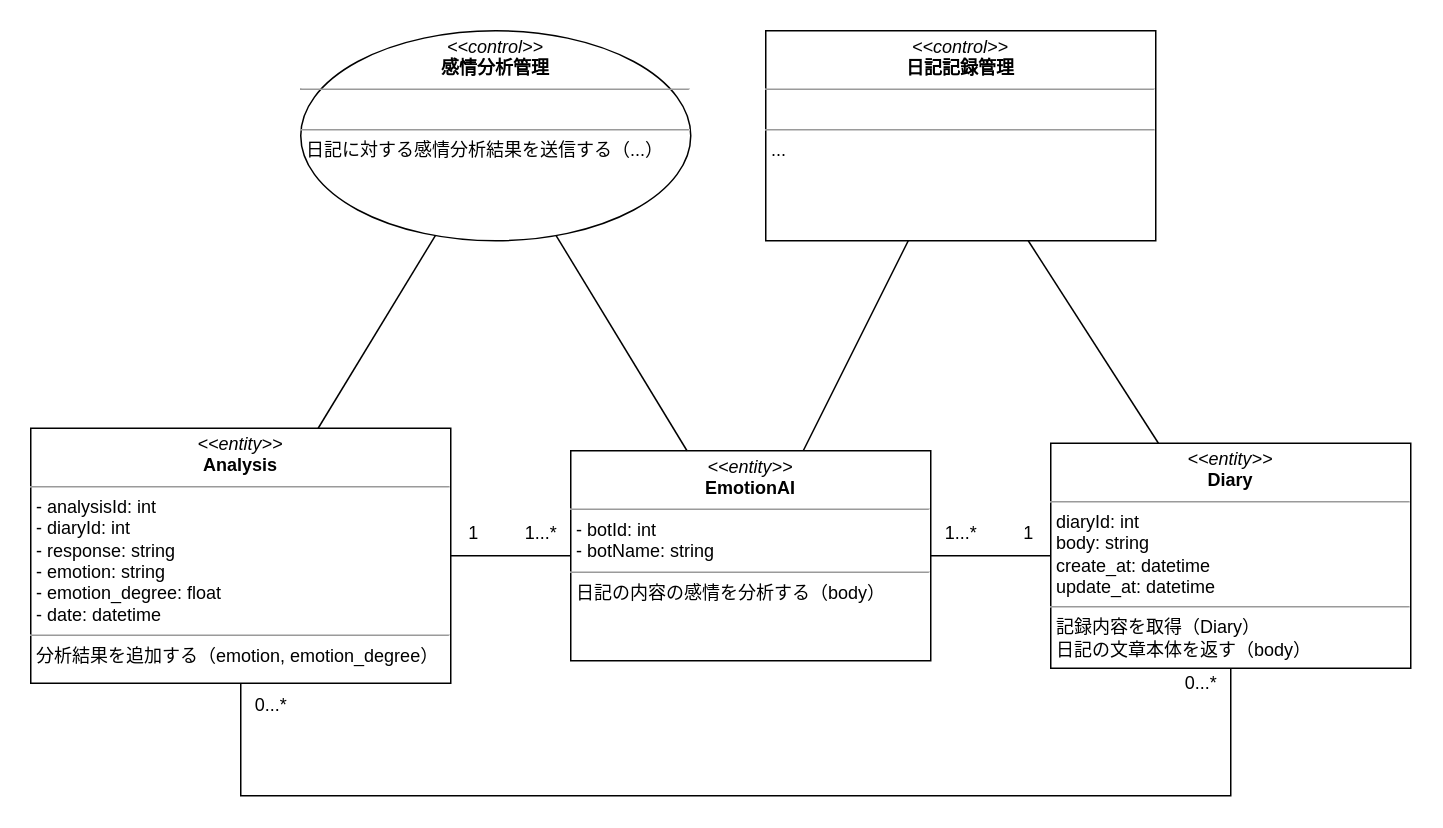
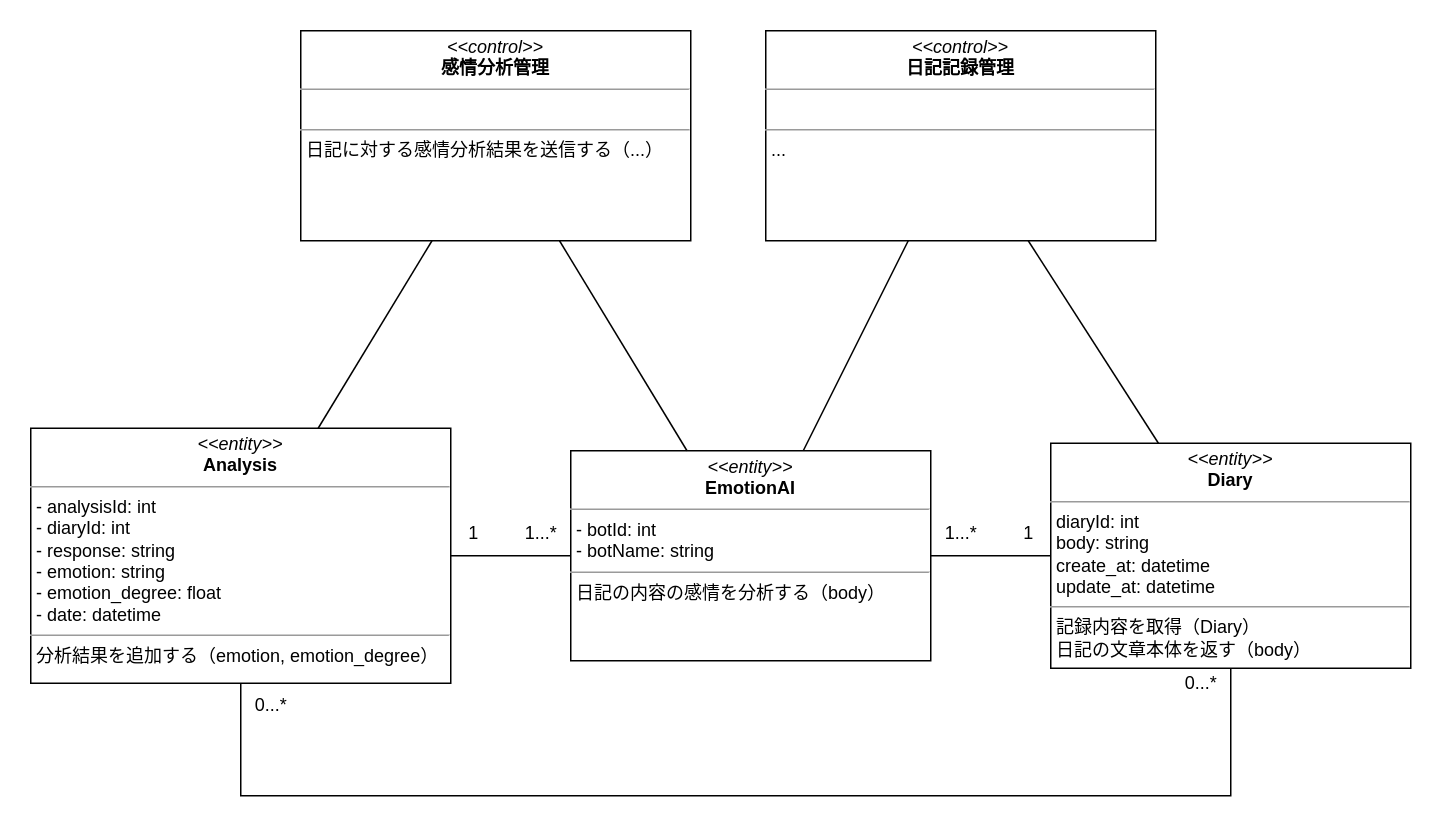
  <mxCell id="0" />
  <mxCell id="1" parent="0" />
  <mxCell id="2" style="edgeStyle=none;rounded=0;html=1;endArrow=none;endFill=0;" parent="1" source="4" target="5" edge="1"><mxGeometry relative="1" as="geometry" /></mxCell>
  <mxCell id="3" style="edgeStyle=none;html=1;endArrow=none;endFill=0;" parent="1" source="4" target="7" edge="1"><mxGeometry relative="1" as="geometry" /></mxCell>
  <mxCell id="4" value="&lt;p style=&quot;margin:0px;margin-top:4px;text-align:center;&quot;&gt;&lt;i&gt;&amp;lt;&amp;lt;control&amp;gt;&amp;gt;&lt;/i&gt;&lt;br&gt;&lt;b&gt;日記記録管理&lt;/b&gt;&lt;/p&gt;&lt;hr size=&quot;1&quot;&gt;&lt;p style=&quot;margin:0px;margin-left:4px;&quot;&gt;&lt;br&gt;&lt;/p&gt;&lt;hr size=&quot;1&quot;&gt;&lt;p style=&quot;margin:0px;margin-left:4px;&quot;&gt;...&lt;/p&gt;" style="verticalAlign=top;align=left;overflow=fill;fontSize=12;fontFamily=Helvetica;html=1;" parent="1" vertex="1"><mxGeometry x="510" y="20" width="260" height="140" as="geometry" /></mxCell>
  <mxCell id="5" value="&lt;p style=&quot;margin:0px;margin-top:4px;text-align:center;&quot;&gt;&lt;i&gt;&amp;lt;&amp;lt;entity&amp;gt;&amp;gt;&lt;/i&gt;&lt;br&gt;&lt;b&gt;Diary&lt;/b&gt;&lt;/p&gt;&lt;hr size=&quot;1&quot;&gt;&lt;p style=&quot;border-color: var(--border-color); margin: 0px 0px 0px 4px;&quot;&gt;diaryId: int&lt;/p&gt;&lt;p style=&quot;border-color: var(--border-color); margin: 0px 0px 0px 4px;&quot;&gt;body: string&lt;/p&gt;&lt;p style=&quot;border-color: var(--border-color); margin: 0px 0px 0px 4px;&quot;&gt;create_at: datetime&lt;/p&gt;&lt;p style=&quot;border-color: var(--border-color); margin: 0px 0px 0px 4px;&quot;&gt;update_at: datetime&lt;/p&gt;&lt;hr size=&quot;1&quot;&gt;&lt;p style=&quot;margin:0px;margin-left:4px;&quot;&gt;記録内容を取得（Diary）&lt;/p&gt;&lt;p style=&quot;margin:0px;margin-left:4px;&quot;&gt;日記の文章本体を返す（body）&lt;/p&gt;" style="verticalAlign=top;align=left;overflow=fill;fontSize=12;fontFamily=Helvetica;html=1;" parent="1" vertex="1"><mxGeometry x="700" y="295" width="240" height="150" as="geometry" /></mxCell>
  <mxCell id="6" style="edgeStyle=none;html=1;endArrow=none;endFill=0;" parent="1" source="7" target="5" edge="1"><mxGeometry relative="1" as="geometry" /></mxCell>
  <mxCell id="7" value="&lt;p style=&quot;margin:0px;margin-top:4px;text-align:center;&quot;&gt;&lt;i&gt;&amp;lt;&amp;lt;entity&amp;gt;&amp;gt;&lt;/i&gt;&lt;br&gt;&lt;b&gt;EmotionAI&lt;/b&gt;&lt;/p&gt;&lt;hr size=&quot;1&quot;&gt;&lt;p style=&quot;margin:0px;margin-left:4px;&quot;&gt;- botId: int&lt;br style=&quot;border-color: var(--border-color); padding: 0px; margin: 0px;&quot;&gt;- botName: string&lt;br&gt;&lt;/p&gt;&lt;hr size=&quot;1&quot;&gt;&lt;p style=&quot;margin:0px;margin-left:4px;&quot;&gt;日記の内容の感情を分析する（body）&lt;/p&gt;" style="verticalAlign=top;align=left;overflow=fill;fontSize=12;fontFamily=Helvetica;html=1;" parent="1" vertex="1"><mxGeometry x="380" y="300" width="240" height="140" as="geometry" /></mxCell>
  <mxCell id="8" style="edgeStyle=none;html=1;endArrow=none;endFill=0;" parent="1" source="10" target="7" edge="1"><mxGeometry relative="1" as="geometry" /></mxCell>
  <mxCell id="9" style="edgeStyle=none;html=1;endArrow=none;endFill=0;" parent="1" source="10" target="13" edge="1"><mxGeometry relative="1" as="geometry" /></mxCell>
- <mxCell id="10" value="&lt;p style=&quot;margin:0px;margin-top:4px;text-align:center;&quot;&gt;&lt;i&gt;&amp;lt;&amp;lt;control&amp;gt;&amp;gt;&lt;/i&gt;&lt;br&gt;&lt;b&gt;感情分析管理&lt;/b&gt;&lt;/p&gt;&lt;hr size=&quot;1&quot;&gt;&lt;p style=&quot;margin:0px;margin-left:4px;&quot;&gt;&lt;br&gt;&lt;/p&gt;&lt;hr size=&quot;1&quot;&gt;&lt;p style=&quot;margin:0px;margin-left:4px;&quot;&gt;日記に対する感情分析結果を送信する（...）&lt;/p&gt;" style="ellipse;verticalAlign=top;align=left;overflow=fill;fontSize=12;fontFamily=Helvetica;html=1;" parent="1" vertex="1"><mxGeometry x="200" y="20" width="260" height="140" as="geometry" /></mxCell>
+ <mxCell id="10" value="&lt;p style=&quot;margin:0px;margin-top:4px;text-align:center;&quot;&gt;&lt;i&gt;&amp;lt;&amp;lt;control&amp;gt;&amp;gt;&lt;/i&gt;&lt;br&gt;&lt;b&gt;感情分析管理&lt;/b&gt;&lt;/p&gt;&lt;hr size=&quot;1&quot;&gt;&lt;p style=&quot;margin:0px;margin-left:4px;&quot;&gt;&lt;br&gt;&lt;/p&gt;&lt;hr size=&quot;1&quot;&gt;&lt;p style=&quot;margin:0px;margin-left:4px;&quot;&gt;日記に対する感情分析結果を送信する（...）&lt;/p&gt;" style="verticalAlign=top;align=left;overflow=fill;fontSize=12;fontFamily=Helvetica;html=1;" parent="1" vertex="1"><mxGeometry x="200" y="20" width="260" height="140" as="geometry" /></mxCell>
  <mxCell id="11" style="edgeStyle=none;html=1;endArrow=none;endFill=0;" parent="1" source="13" target="7" edge="1"><mxGeometry relative="1" as="geometry" /></mxCell>
  <mxCell id="12" style="edgeStyle=orthogonalEdgeStyle;html=1;endArrow=none;endFill=0;rounded=0;" parent="1" source="13" target="5" edge="1"><mxGeometry relative="1" as="geometry"><Array as="points"><mxPoint x="160" y="530" /><mxPoint x="820" y="530" /></Array></mxGeometry></mxCell>
  <mxCell id="13" value="&lt;p style=&quot;margin:0px;margin-top:4px;text-align:center;&quot;&gt;&lt;i&gt;&amp;lt;&amp;lt;entity&amp;gt;&amp;gt;&lt;/i&gt;&lt;br&gt;&lt;b&gt;Analysis&lt;/b&gt;&lt;/p&gt;&lt;hr size=&quot;1&quot;&gt;&lt;p style=&quot;margin:0px;margin-left:4px;&quot;&gt;- analysisId: int&lt;br style=&quot;border-color: var(--border-color); padding: 0px; margin: 0px;&quot;&gt;- diaryId: int&lt;br style=&quot;border-color: var(--border-color); padding: 0px; margin: 0px;&quot;&gt;- response: string&lt;br style=&quot;border-color: var(--border-color); padding: 0px; margin: 0px;&quot;&gt;- emotion: string&lt;br style=&quot;border-color: var(--border-color); padding: 0px; margin: 0px;&quot;&gt;- emotion_degree: float&lt;br style=&quot;border-color: var(--border-color); padding: 0px; margin: 0px;&quot;&gt;- date: datetime&lt;br&gt;&lt;/p&gt;&lt;hr size=&quot;1&quot;&gt;&lt;p style=&quot;margin:0px;margin-left:4px;&quot;&gt;分析結果を追加する（emotion, emotion_degree）&lt;/p&gt;" style="verticalAlign=top;align=left;overflow=fill;fontSize=12;fontFamily=Helvetica;html=1;" parent="1" vertex="1"><mxGeometry x="20" y="285" width="280" height="170" as="geometry" /></mxCell>
  <mxCell id="14" value="1" style="text;html=1;align=center;verticalAlign=middle;resizable=0;points=[];autosize=1;strokeColor=none;fillColor=none;" parent="1" vertex="1"><mxGeometry x="300" y="340" width="30" height="30" as="geometry" /></mxCell>
  <mxCell id="15" value="1...*" style="text;html=1;align=center;verticalAlign=middle;resizable=0;points=[];autosize=1;strokeColor=none;fillColor=none;" parent="1" vertex="1"><mxGeometry x="340" y="340" width="40" height="30" as="geometry" /></mxCell>
  <mxCell id="16" value="1...*" style="text;html=1;align=center;verticalAlign=middle;resizable=0;points=[];autosize=1;strokeColor=none;fillColor=none;" parent="1" vertex="1"><mxGeometry x="620" y="340" width="40" height="30" as="geometry" /></mxCell>
  <mxCell id="17" value="1" style="text;html=1;align=center;verticalAlign=middle;resizable=0;points=[];autosize=1;strokeColor=none;fillColor=none;" parent="1" vertex="1"><mxGeometry x="670" y="340" width="30" height="30" as="geometry" /></mxCell>
  <mxCell id="18" value="0...*" style="text;html=1;align=center;verticalAlign=middle;resizable=0;points=[];autosize=1;strokeColor=none;fillColor=none;" parent="1" vertex="1"><mxGeometry x="160" y="455" width="40" height="30" as="geometry" /></mxCell>
  <mxCell id="19" value="0...*" style="text;html=1;align=center;verticalAlign=middle;resizable=0;points=[];autosize=1;strokeColor=none;fillColor=none;" parent="1" vertex="1"><mxGeometry x="780" y="440" width="40" height="30" as="geometry" /></mxCell>
